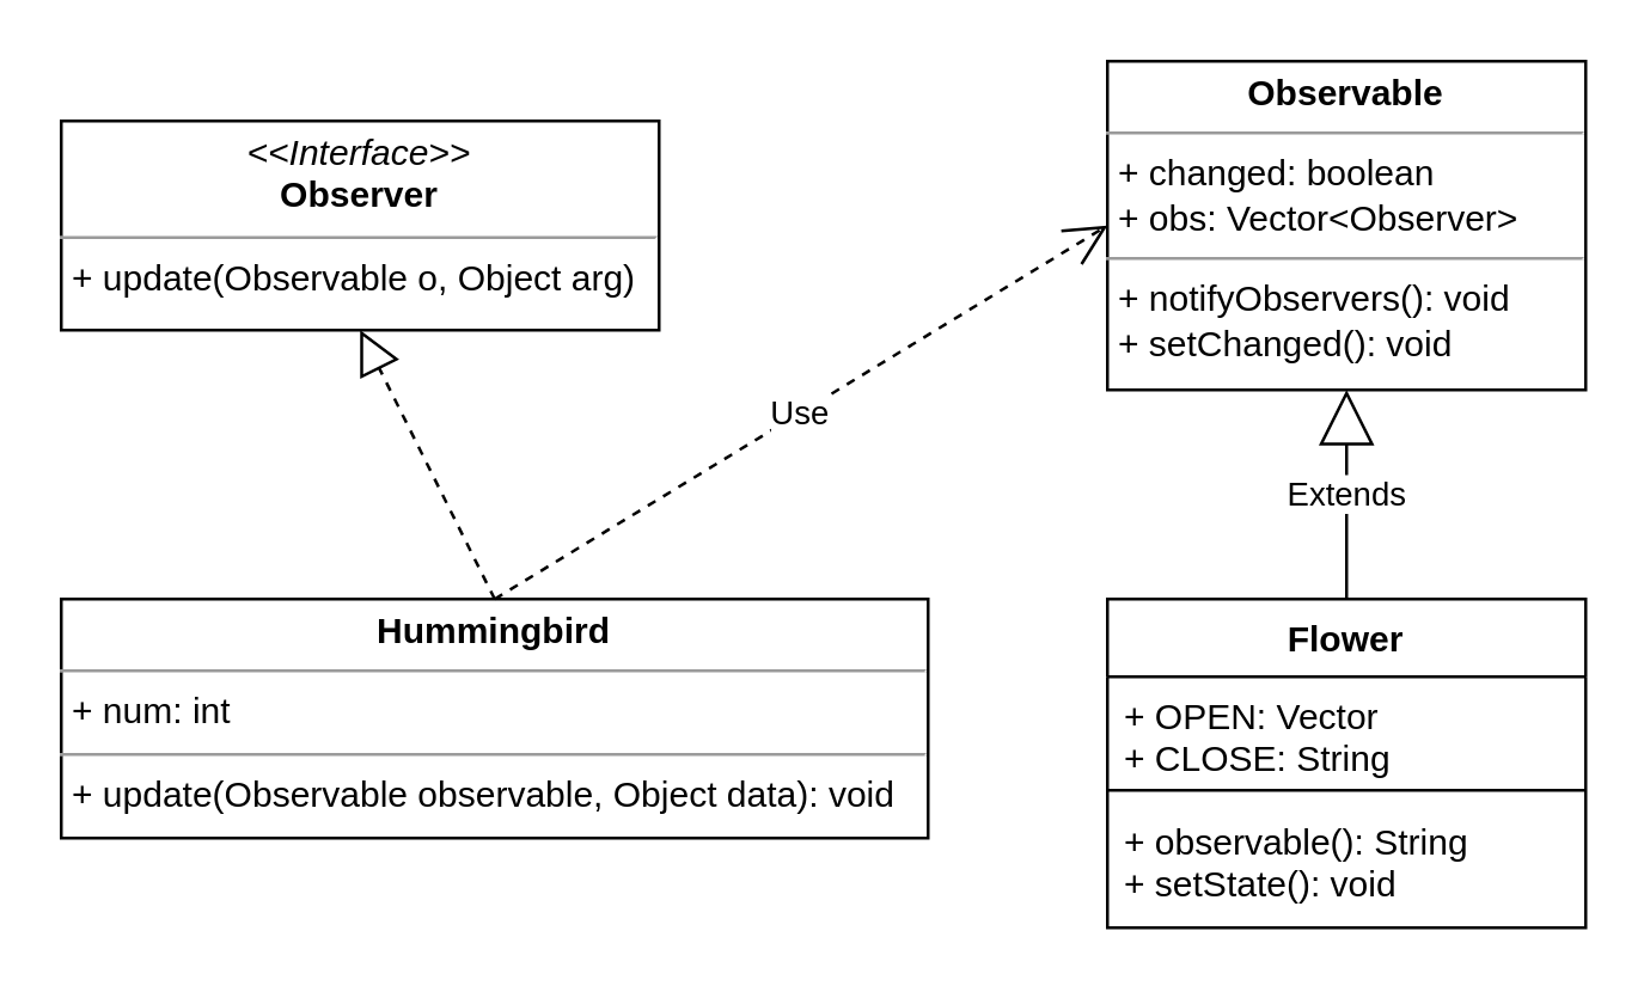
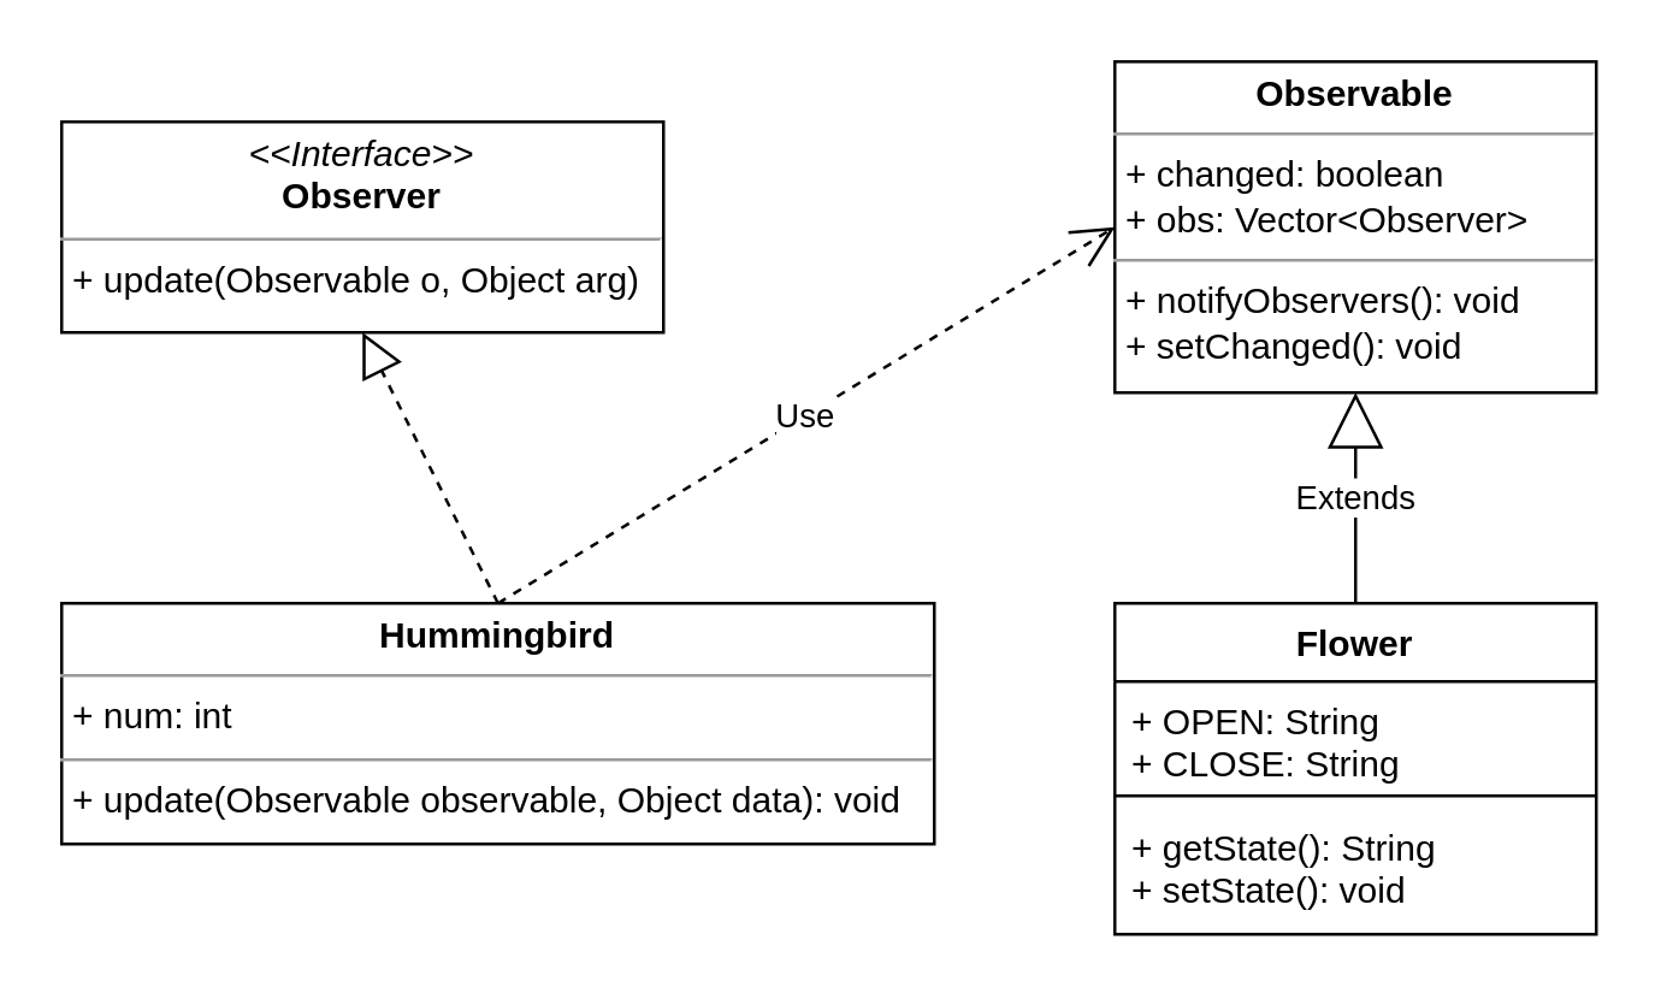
  <mxCell id="0" />
  <mxCell id="1" parent="0" />
  <mxCell id="2" value="&lt;p style=&quot;margin: 0px ; margin-top: 4px ; text-align: center&quot;&gt;&lt;i&gt;&amp;lt;&amp;lt;Interface&amp;gt;&amp;gt;&lt;/i&gt;&lt;br&gt;&lt;b&gt;Observer&lt;/b&gt;&lt;/p&gt;&lt;hr size=&quot;1&quot;&gt;&lt;p style=&quot;margin: 0px ; margin-left: 4px&quot;&gt;+&amp;nbsp;&lt;span&gt;update(Observable o, Object arg)&lt;/span&gt;&lt;/p&gt;&lt;p class=&quot;MsoNormal&quot;&gt;&lt;span lang=&quot;EN-US&quot;&gt;&lt;/span&gt;&lt;/p&gt;" style="verticalAlign=top;align=left;overflow=fill;fontSize=12;fontFamily=Helvetica;html=1;" vertex="1" parent="1"><mxGeometry x="20" y="40" width="200" height="70" as="geometry" /></mxCell>
  <mxCell id="3" value="&lt;p style=&quot;margin: 0px ; margin-top: 4px ; text-align: center&quot;&gt;&lt;b&gt;Observable&lt;/b&gt;&lt;/p&gt;&lt;hr size=&quot;1&quot;&gt;&lt;p style=&quot;margin: 0px ; margin-left: 4px&quot;&gt;+ changed: boolean&lt;/p&gt;&lt;p style=&quot;margin: 0px ; margin-left: 4px&quot;&gt;+ obs: Vector&amp;lt;Observer&amp;gt;&lt;/p&gt;&lt;hr size=&quot;1&quot;&gt;&lt;p style=&quot;margin: 0px ; margin-left: 4px&quot;&gt;+ notifyObservers&lt;span&gt;(): void&lt;/span&gt;&lt;/p&gt;&lt;p style=&quot;margin: 0px ; margin-left: 4px&quot;&gt;&lt;span&gt;+ setChanged(): void&lt;/span&gt;&lt;/p&gt;&lt;p style=&quot;margin: 0px ; margin-left: 4px&quot;&gt;&lt;span&gt;&lt;br&gt;&lt;/span&gt;&lt;/p&gt;" style="verticalAlign=top;align=left;overflow=fill;fontSize=12;fontFamily=Helvetica;html=1;" vertex="1" parent="1"><mxGeometry x="370" y="20" width="160" height="110" as="geometry" /></mxCell>
  <mxCell id="4" value="&lt;p style=&quot;margin: 0px ; margin-top: 4px ; text-align: center&quot;&gt;&lt;b&gt;Hummingbird&lt;/b&gt;&lt;/p&gt;&lt;hr size=&quot;1&quot;&gt;&lt;p style=&quot;margin: 0px ; margin-left: 4px&quot;&gt;+ num: int&lt;/p&gt;&lt;hr size=&quot;1&quot;&gt;&lt;p style=&quot;margin: 0px ; margin-left: 4px&quot;&gt;+&amp;nbsp;&lt;span&gt;update(Observable observable, Object data): void&lt;/span&gt;&lt;/p&gt;&lt;p class=&quot;MsoNormal&quot;&gt;&lt;span lang=&quot;EN-US&quot;&gt;&lt;/span&gt;&lt;/p&gt;&lt;p style=&quot;margin: 0px ; margin-left: 4px&quot;&gt;: Type&lt;/p&gt;" style="verticalAlign=top;align=left;overflow=fill;fontSize=12;fontFamily=Helvetica;html=1;" vertex="1" parent="1"><mxGeometry x="20" y="200" width="290" height="80" as="geometry" /></mxCell>
  <mxCell id="5" value="" style="endArrow=block;dashed=1;endFill=0;endSize=12;html=1;exitX=0.5;exitY=0;exitDx=0;exitDy=0;entryX=0.5;entryY=1;entryDx=0;entryDy=0;" edge="1" parent="1" source="4" target="2"><mxGeometry width="160" relative="1" as="geometry"><mxPoint x="140" y="150" as="sourcePoint" /><mxPoint x="300" y="150" as="targetPoint" /></mxGeometry></mxCell>
  <mxCell id="6" value="Use" style="endArrow=open;endSize=12;dashed=1;html=1;exitX=0.5;exitY=0;exitDx=0;exitDy=0;entryX=0;entryY=0.5;entryDx=0;entryDy=0;" edge="1" parent="1" source="4" target="3"><mxGeometry width="160" relative="1" as="geometry"><mxPoint x="334" y="239.41" as="sourcePoint" /><mxPoint x="494" y="239.41" as="targetPoint" /></mxGeometry></mxCell>
  <mxCell id="7" value="Flower" style="swimlane;fontStyle=1;align=center;verticalAlign=top;childLayout=stackLayout;horizontal=1;startSize=26;horizontalStack=0;resizeParent=1;resizeParentMax=0;resizeLast=0;collapsible=1;marginBottom=0;" vertex="1" parent="1"><mxGeometry x="370" y="200" width="160" height="110" as="geometry" /></mxCell>
- <mxCell id="8" value="+ OPEN: Vector&#10;+ CLOSE: String" style="text;strokeColor=none;fillColor=none;align=left;verticalAlign=top;spacingLeft=4;spacingRight=4;overflow=hidden;rotatable=0;points=[[0,0.5],[1,0.5]];portConstraint=eastwest;" vertex="1" parent="7"><mxGeometry y="26" width="160" height="34" as="geometry" /></mxCell>
+ <mxCell id="8" value="+ OPEN: String&#10;+ CLOSE: String" style="text;strokeColor=none;fillColor=none;align=left;verticalAlign=top;spacingLeft=4;spacingRight=4;overflow=hidden;rotatable=0;points=[[0,0.5],[1,0.5]];portConstraint=eastwest;" vertex="1" parent="7"><mxGeometry y="26" width="160" height="34" as="geometry" /></mxCell>
  <mxCell id="9" value="" style="line;strokeWidth=1;fillColor=none;align=left;verticalAlign=middle;spacingTop=-1;spacingLeft=3;spacingRight=3;rotatable=0;labelPosition=right;points=[];portConstraint=eastwest;" vertex="1" parent="7"><mxGeometry y="60" width="160" height="8" as="geometry" /></mxCell>
- <mxCell id="10" value="+ observable(): String&#10;+ setState(): void" style="text;strokeColor=none;fillColor=none;align=left;verticalAlign=top;spacingLeft=4;spacingRight=4;overflow=hidden;rotatable=0;points=[[0,0.5],[1,0.5]];portConstraint=eastwest;" vertex="1" parent="7"><mxGeometry y="68" width="160" height="42" as="geometry" /></mxCell>
+ <mxCell id="10" value="+ getState(): String&#10;+ setState(): void" style="text;strokeColor=none;fillColor=none;align=left;verticalAlign=top;spacingLeft=4;spacingRight=4;overflow=hidden;rotatable=0;points=[[0,0.5],[1,0.5]];portConstraint=eastwest;" vertex="1" parent="7"><mxGeometry y="68" width="160" height="42" as="geometry" /></mxCell>
  <mxCell id="11" value="Extends" style="endArrow=block;endSize=16;endFill=0;html=1;entryX=0.5;entryY=1;entryDx=0;entryDy=0;exitX=0.5;exitY=0;exitDx=0;exitDy=0;" edge="1" parent="1" source="7" target="3"><mxGeometry width="160" relative="1" as="geometry"><mxPoint x="270" y="240" as="sourcePoint" /><mxPoint x="430" y="240" as="targetPoint" /></mxGeometry></mxCell>
